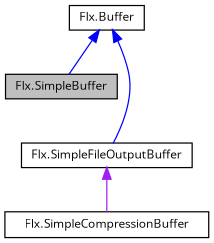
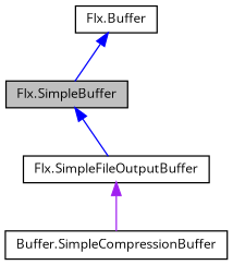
  digraph {
    fontname="Open Sans"
    node [color=black fillcolor=white fontname="Open Sans" fontsize=10 shape=record style=filled]
    edge [color=blue dir=back fontname="Open Sans" fontsize=10 labelfontname=Helvetica labelfontsize=10 style=solid]
    n1 [fillcolor=grey75 fontcolor=black height=0.2 label="Flx.SimpleBuffer" width=0.4]
    n2 [height=0.2 label="Flx.SimpleFileOutputBuffer" width=0.4]
-   n3 [height=0.2 label="Flx.SimpleCompressionBuffer" width=0.4]
+   n3 [height=0.2 label="Buffer.SimpleCompressionBuffer" width=0.4]
    n4 [height=0.2 label="Flx.Buffer" width=0.4]
-   n4 -> n2
+   n1 -> n2
    n2 -> n3 [color=purple]
    n4 -> n1
  }
